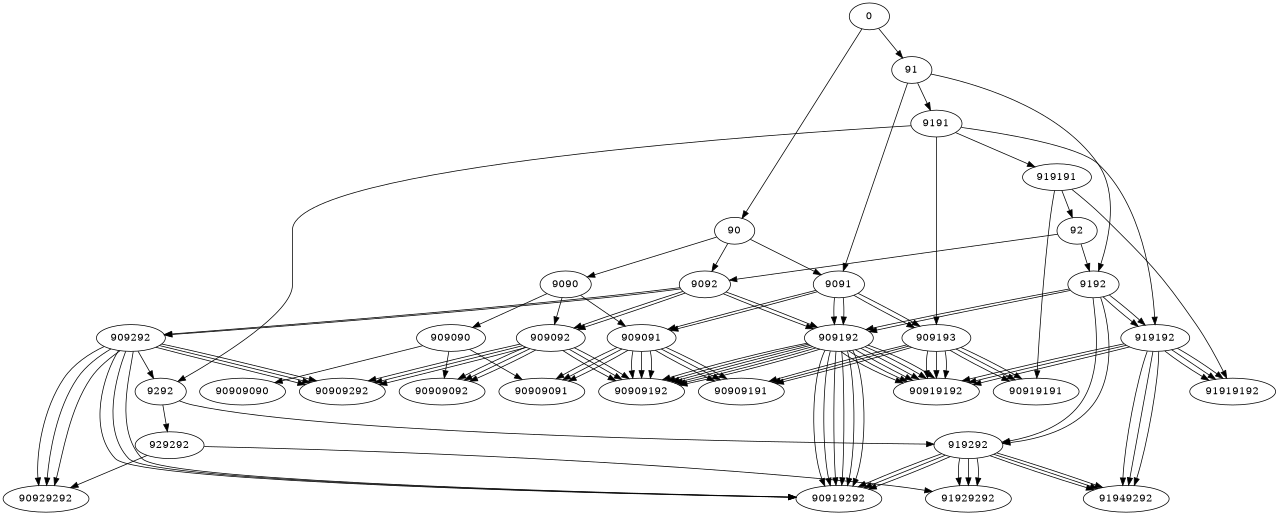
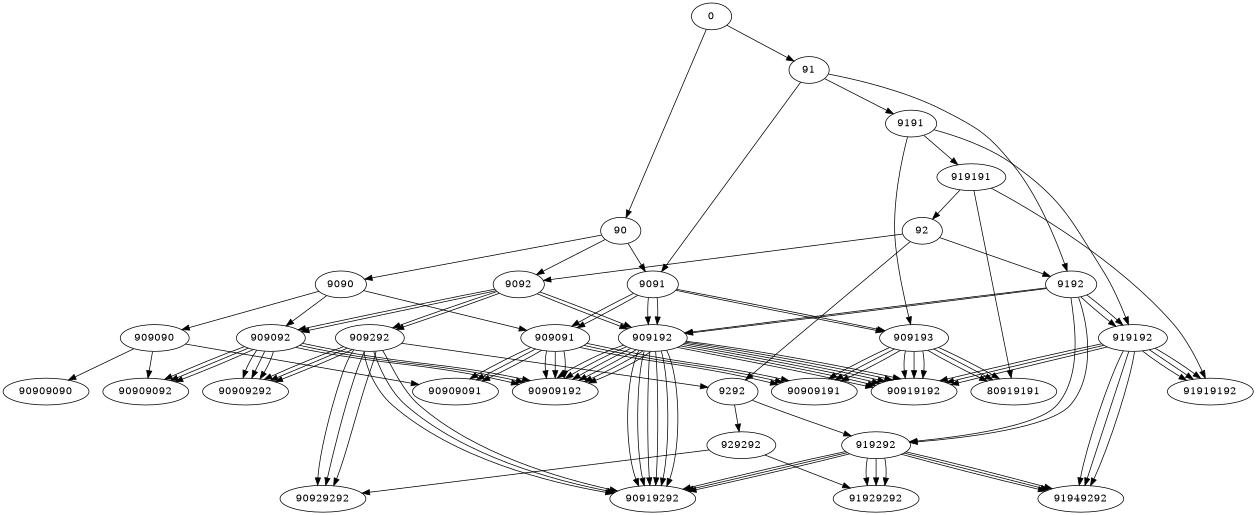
  digraph {
    0
    90
    91
    9090
    9091
    9092
    9191
    9192
    92
    9292
    909090
    909091
    909092
    n14 [label=909193]
    909192
    909292
    919191
    919192
    919292
    929292
    90909090
    90909091
    90909092
    90909191
    90909192
    90909292
-   90919191
+   90919191 [label=80919191]
    90919192
    90919292
    90929292
    91919192
    n32 [label=91949292]
    91929292
    0 -> 90
    0 -> 91
    90 -> 9090
    90 -> 9091
    90 -> 9092
    91 -> 9091
    91 -> 9191
    91 -> 9192
    9090 -> 909090
    9090 -> 909091
    9090 -> 909092
    9091 -> 909091
    9091 -> 909091
    9091 -> n14
    9091 -> n14
    9091 -> 909192
    9091 -> 909192
    9092 -> 909092
    9092 -> 909092
    9092 -> 909192
    9092 -> 909192
    9092 -> 909292
    9092 -> 909292
    9191 -> n14
    9191 -> 919191
    9191 -> 919192
    9192 -> 909192
    9192 -> 909192
    9192 -> 919192
    9192 -> 919192
    9192 -> 919292
    9192 -> 919292
    92 -> 9092
    92 -> 9192
-   9191 -> 9292
+   92 -> 9292
    9292 -> 919292
    9292 -> 929292
    909090 -> 90909090
    909090 -> 90909091
    909090 -> 90909092
    909091 -> 90909091
    909091 -> 90909091
    909091 -> 90909091
    909091 -> 90909191
    909091 -> 90909191
    909091 -> 90909191
    909091 -> 90909192
    909091 -> 90909192
    909091 -> 90909192
    909092 -> 90909092
    909092 -> 90909092
    909092 -> 90909092
    909092 -> 90909192
    909092 -> 90909192
    909092 -> 90909192
    909092 -> 90909292
    909092 -> 90909292
    909092 -> 90909292
    n14 -> 90909191
    n14 -> 90909191
    n14 -> 90909191
    n14 -> 90919191
    n14 -> 90919191
    n14 -> 90919191
    n14 -> 90919192
    n14 -> 90919192
    n14 -> 90919192
    909192 -> 90909192
    909192 -> 90909192
    909192 -> 90909192
    909192 -> 90909192
    909192 -> 90909192
    909192 -> 90909192
    909192 -> 90919192
    909192 -> 90919192
    909192 -> 90919192
    909192 -> 90919192
    909192 -> 90919192
    909192 -> 90919192
    909192 -> 90919292
    909192 -> 90919292
    909192 -> 90919292
    909192 -> 90919292
    909192 -> 90919292
    909192 -> 90919292
    909292 -> 9292
    909292 -> 90909292
    909292 -> 90909292
    909292 -> 90909292
    909292 -> 90919292
    909292 -> 90919292
    909292 -> 90919292
    909292 -> 90929292
    909292 -> 90929292
    909292 -> 90929292
    919191 -> 92
    919191 -> 90919191
    919191 -> 91919192
    919192 -> 90919192
    919192 -> 90919192
    919192 -> 90919192
    919192 -> 91919192
    919192 -> 91919192
    919192 -> 91919192
    919192 -> n32
    919192 -> n32
    919192 -> n32
    919292 -> 90919292
    919292 -> 90919292
    919292 -> 90919292
    919292 -> n32
    919292 -> n32
    919292 -> n32
    919292 -> 91929292
    919292 -> 91929292
    919292 -> 91929292
    929292 -> 90929292
    929292 -> 91929292
  }
